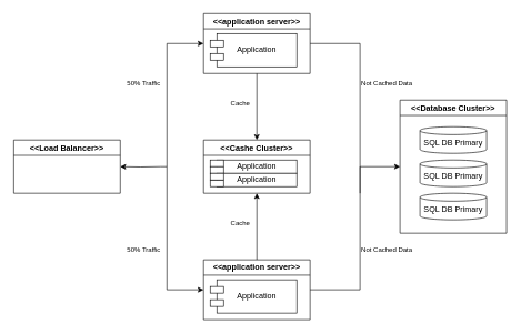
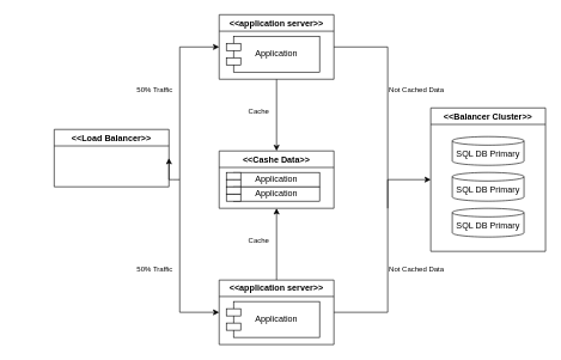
  <mxCell id="0" />
  <mxCell id="1" parent="0" />
  <mxCell id="2" style="edgeStyle=orthogonalEdgeStyle;rounded=0;orthogonalLoop=1;jettySize=auto;html=1;entryX=0;entryY=0.5;entryDx=0;entryDy=0;" edge="1" parent="1" target="3"><mxGeometry relative="1" as="geometry"><mxPoint x="540" y="250.286" as="targetPoint" /><mxPoint x="540" y="290" as="sourcePoint" /><Array as="points"><mxPoint x="540" y="250" /></Array></mxGeometry></mxCell>
- <mxCell id="3" value="&amp;lt;&amp;lt;Database Cluster&amp;gt;&amp;gt;" style="swimlane;whiteSpace=wrap;html=1;" vertex="1" parent="1"><mxGeometry x="600" y="150" width="160" height="200" as="geometry" /></mxCell>
+ <mxCell id="3" value="&amp;lt;&amp;lt;Balancer Cluster&amp;gt;&amp;gt;" style="swimlane;whiteSpace=wrap;html=1;" vertex="1" parent="1"><mxGeometry x="600" y="150" width="160" height="200" as="geometry" /></mxCell>
  <mxCell id="4" value="SQL DB Primary" style="shape=cylinder3;whiteSpace=wrap;html=1;boundedLbl=1;backgroundOutline=1;size=5.952;" vertex="1" parent="3"><mxGeometry x="30" y="40" width="100" height="40" as="geometry" /></mxCell>
  <mxCell id="5" value="SQL DB Primary" style="shape=cylinder3;whiteSpace=wrap;html=1;boundedLbl=1;backgroundOutline=1;size=5.952;" vertex="1" parent="3"><mxGeometry x="30" y="90" width="100" height="40" as="geometry" /></mxCell>
  <mxCell id="6" value="SQL DB Primary" style="shape=cylinder3;whiteSpace=wrap;html=1;boundedLbl=1;backgroundOutline=1;size=5.952;" vertex="1" parent="3"><mxGeometry x="30" y="140" width="100" height="40" as="geometry" /></mxCell>
  <mxCell id="7" style="edgeStyle=orthogonalEdgeStyle;rounded=0;orthogonalLoop=1;jettySize=auto;html=1;exitX=1;exitY=0.5;exitDx=0;exitDy=0;entryX=1;entryY=0.5;entryDx=0;entryDy=0;endArrow=none;endFill=0;" edge="1" parent="1" source="10" target="16"><mxGeometry relative="1" as="geometry"><Array as="points"><mxPoint x="540" y="65" /><mxPoint x="540" y="435" /></Array></mxGeometry></mxCell>
  <mxCell id="8" style="edgeStyle=orthogonalEdgeStyle;rounded=0;orthogonalLoop=1;jettySize=auto;html=1;exitX=0.5;exitY=1;exitDx=0;exitDy=0;entryX=0.5;entryY=0;entryDx=0;entryDy=0;" edge="1" parent="1" source="10" target="21"><mxGeometry relative="1" as="geometry" /></mxCell>
  <mxCell id="9" style="edgeStyle=orthogonalEdgeStyle;rounded=0;orthogonalLoop=1;jettySize=auto;html=1;entryX=0;entryY=0.5;entryDx=0;entryDy=0;" edge="1" parent="1" target="10"><mxGeometry relative="1" as="geometry"><mxPoint x="280" y="110" as="targetPoint" /><mxPoint x="240" y="250" as="sourcePoint" /><Array as="points"><mxPoint x="250" y="250" /><mxPoint x="250" y="65" /></Array></mxGeometry></mxCell>
  <mxCell id="10" value="&amp;lt;&amp;lt;application server&amp;gt;&amp;gt;" style="swimlane;whiteSpace=wrap;html=1;" vertex="1" parent="1"><mxGeometry x="305" y="20" width="160" height="90" as="geometry" /></mxCell>
  <mxCell id="11" value="Application" style="rounded=0;whiteSpace=wrap;html=1;" vertex="1" parent="10"><mxGeometry x="20" y="30" width="120" height="50" as="geometry" /></mxCell>
  <mxCell id="12" value="" style="rounded=0;whiteSpace=wrap;html=1;" vertex="1" parent="10"><mxGeometry x="10" y="40" width="20" height="10" as="geometry" /></mxCell>
  <mxCell id="13" value="" style="rounded=0;whiteSpace=wrap;html=1;" vertex="1" parent="10"><mxGeometry x="10" y="60" width="20" height="10" as="geometry" /></mxCell>
  <mxCell id="14" style="edgeStyle=orthogonalEdgeStyle;rounded=0;orthogonalLoop=1;jettySize=auto;html=1;exitX=0.5;exitY=0;exitDx=0;exitDy=0;entryX=0.5;entryY=1;entryDx=0;entryDy=0;" edge="1" parent="1" source="16" target="21"><mxGeometry relative="1" as="geometry" /></mxCell>
  <mxCell id="15" style="edgeStyle=orthogonalEdgeStyle;rounded=0;orthogonalLoop=1;jettySize=auto;html=1;entryX=0;entryY=0.5;entryDx=0;entryDy=0;" edge="1" parent="1" target="16"><mxGeometry relative="1" as="geometry"><mxPoint x="250" y="300" as="targetPoint" /><mxPoint x="250" y="250" as="sourcePoint" /><Array as="points"><mxPoint x="250" y="435" /></Array></mxGeometry></mxCell>
  <mxCell id="16" value="&amp;lt;&amp;lt;application server&amp;gt;&amp;gt;" style="swimlane;whiteSpace=wrap;html=1;" vertex="1" parent="1"><mxGeometry x="305" y="390" width="160" height="90" as="geometry" /></mxCell>
  <mxCell id="17" value="Application" style="rounded=0;whiteSpace=wrap;html=1;" vertex="1" parent="16"><mxGeometry x="20" y="30" width="120" height="50" as="geometry" /></mxCell>
  <mxCell id="18" value="" style="rounded=0;whiteSpace=wrap;html=1;" vertex="1" parent="16"><mxGeometry x="10" y="40" width="20" height="10" as="geometry" /></mxCell>
  <mxCell id="19" value="" style="rounded=0;whiteSpace=wrap;html=1;" vertex="1" parent="16"><mxGeometry x="10" y="60" width="20" height="10" as="geometry" /></mxCell>
  <mxCell id="20" style="edgeStyle=orthogonalEdgeStyle;rounded=0;orthogonalLoop=1;jettySize=auto;html=1;entryX=1;entryY=0.5;entryDx=0;entryDy=0;" edge="1" parent="1" target="32"><mxGeometry relative="1" as="geometry"><mxPoint x="240" y="250" as="sourcePoint" /></mxGeometry></mxCell>
- <mxCell id="21" value="&amp;lt;&amp;lt;Cashe Cluster&amp;gt;&amp;gt;" style="swimlane;whiteSpace=wrap;html=1;" vertex="1" parent="1"><mxGeometry x="305" y="210" width="160" height="80" as="geometry" /></mxCell>
+ <mxCell id="21" value="&amp;lt;&amp;lt;Cashe Data&amp;gt;&amp;gt;" style="swimlane;whiteSpace=wrap;html=1;" vertex="1" parent="1"><mxGeometry x="305" y="210" width="160" height="80" as="geometry" /></mxCell>
  <mxCell id="22" value="Application" style="rounded=0;whiteSpace=wrap;html=1;" vertex="1" parent="21"><mxGeometry x="20" y="30" width="120" height="20" as="geometry" /></mxCell>
  <mxCell id="23" value="" style="rounded=0;whiteSpace=wrap;html=1;" vertex="1" parent="21"><mxGeometry x="10" y="30" width="20" height="10" as="geometry" /></mxCell>
  <mxCell id="24" value="" style="rounded=0;whiteSpace=wrap;html=1;" vertex="1" parent="21"><mxGeometry x="10" y="40" width="20" height="10" as="geometry" /></mxCell>
  <mxCell id="25" value="Application" style="rounded=0;whiteSpace=wrap;html=1;" vertex="1" parent="21"><mxGeometry x="20" y="50" width="120" height="20" as="geometry" /></mxCell>
  <mxCell id="26" value="" style="rounded=0;whiteSpace=wrap;html=1;" vertex="1" parent="21"><mxGeometry x="10" y="60" width="20" height="10" as="geometry" /></mxCell>
  <mxCell id="27" value="" style="rounded=0;whiteSpace=wrap;html=1;" vertex="1" parent="21"><mxGeometry x="10" y="50" width="20" height="10" as="geometry" /></mxCell>
  <mxCell id="28" value="&lt;font style=&quot;font-size: 10px;&quot;&gt;Not Cached Data&lt;/font&gt;" style="text;html=1;align=center;verticalAlign=middle;resizable=0;points=[];autosize=1;strokeColor=none;fillColor=none;" vertex="1" parent="1"><mxGeometry x="530" y="110" width="100" height="30" as="geometry" /></mxCell>
  <mxCell id="29" value="&lt;font style=&quot;font-size: 10px;&quot;&gt;Not Cached Data&lt;/font&gt;" style="text;html=1;align=center;verticalAlign=middle;resizable=0;points=[];autosize=1;strokeColor=none;fillColor=none;" vertex="1" parent="1"><mxGeometry x="530" y="360" width="100" height="30" as="geometry" /></mxCell>
  <mxCell id="30" value="&lt;font style=&quot;font-size: 10px;&quot;&gt;Cache&lt;/font&gt;" style="text;html=1;align=center;verticalAlign=middle;resizable=0;points=[];autosize=1;strokeColor=none;fillColor=none;" vertex="1" parent="1"><mxGeometry x="335" y="140" width="50" height="30" as="geometry" /></mxCell>
  <mxCell id="31" value="&lt;font style=&quot;font-size: 10px;&quot;&gt;Cache&lt;/font&gt;" style="text;html=1;align=center;verticalAlign=middle;resizable=0;points=[];autosize=1;strokeColor=none;fillColor=none;" vertex="1" parent="1"><mxGeometry x="335" y="320" width="50" height="30" as="geometry" /></mxCell>
- <mxCell id="32" value="&amp;lt;&amp;lt;Load Balancer&amp;gt;&amp;gt;" style="swimlane;whiteSpace=wrap;html=1;" vertex="1" parent="1"><mxGeometry x="20" y="210" width="160" height="80" as="geometry" /></mxCell>
+ <mxCell id="32" value="&amp;lt;&amp;lt;Load Balancer&amp;gt;&amp;gt;" style="swimlane;whiteSpace=wrap;html=1;" vertex="1" parent="1"><mxGeometry x="75" y="180" width="160" height="80" as="geometry" /></mxCell>
  <mxCell id="33" value="&lt;font style=&quot;font-size: 10px;&quot;&gt;50% Traffic&lt;/font&gt;" style="text;html=1;align=center;verticalAlign=middle;resizable=0;points=[];autosize=1;strokeColor=none;fillColor=none;" vertex="1" parent="1"><mxGeometry x="180" y="360" width="70" height="30" as="geometry" /></mxCell>
  <mxCell id="34" value="&lt;font style=&quot;font-size: 10px;&quot;&gt;50% Traffic&lt;/font&gt;" style="text;html=1;align=center;verticalAlign=middle;resizable=0;points=[];autosize=1;strokeColor=none;fillColor=none;" vertex="1" parent="1"><mxGeometry x="180" y="110" width="70" height="30" as="geometry" /></mxCell>
